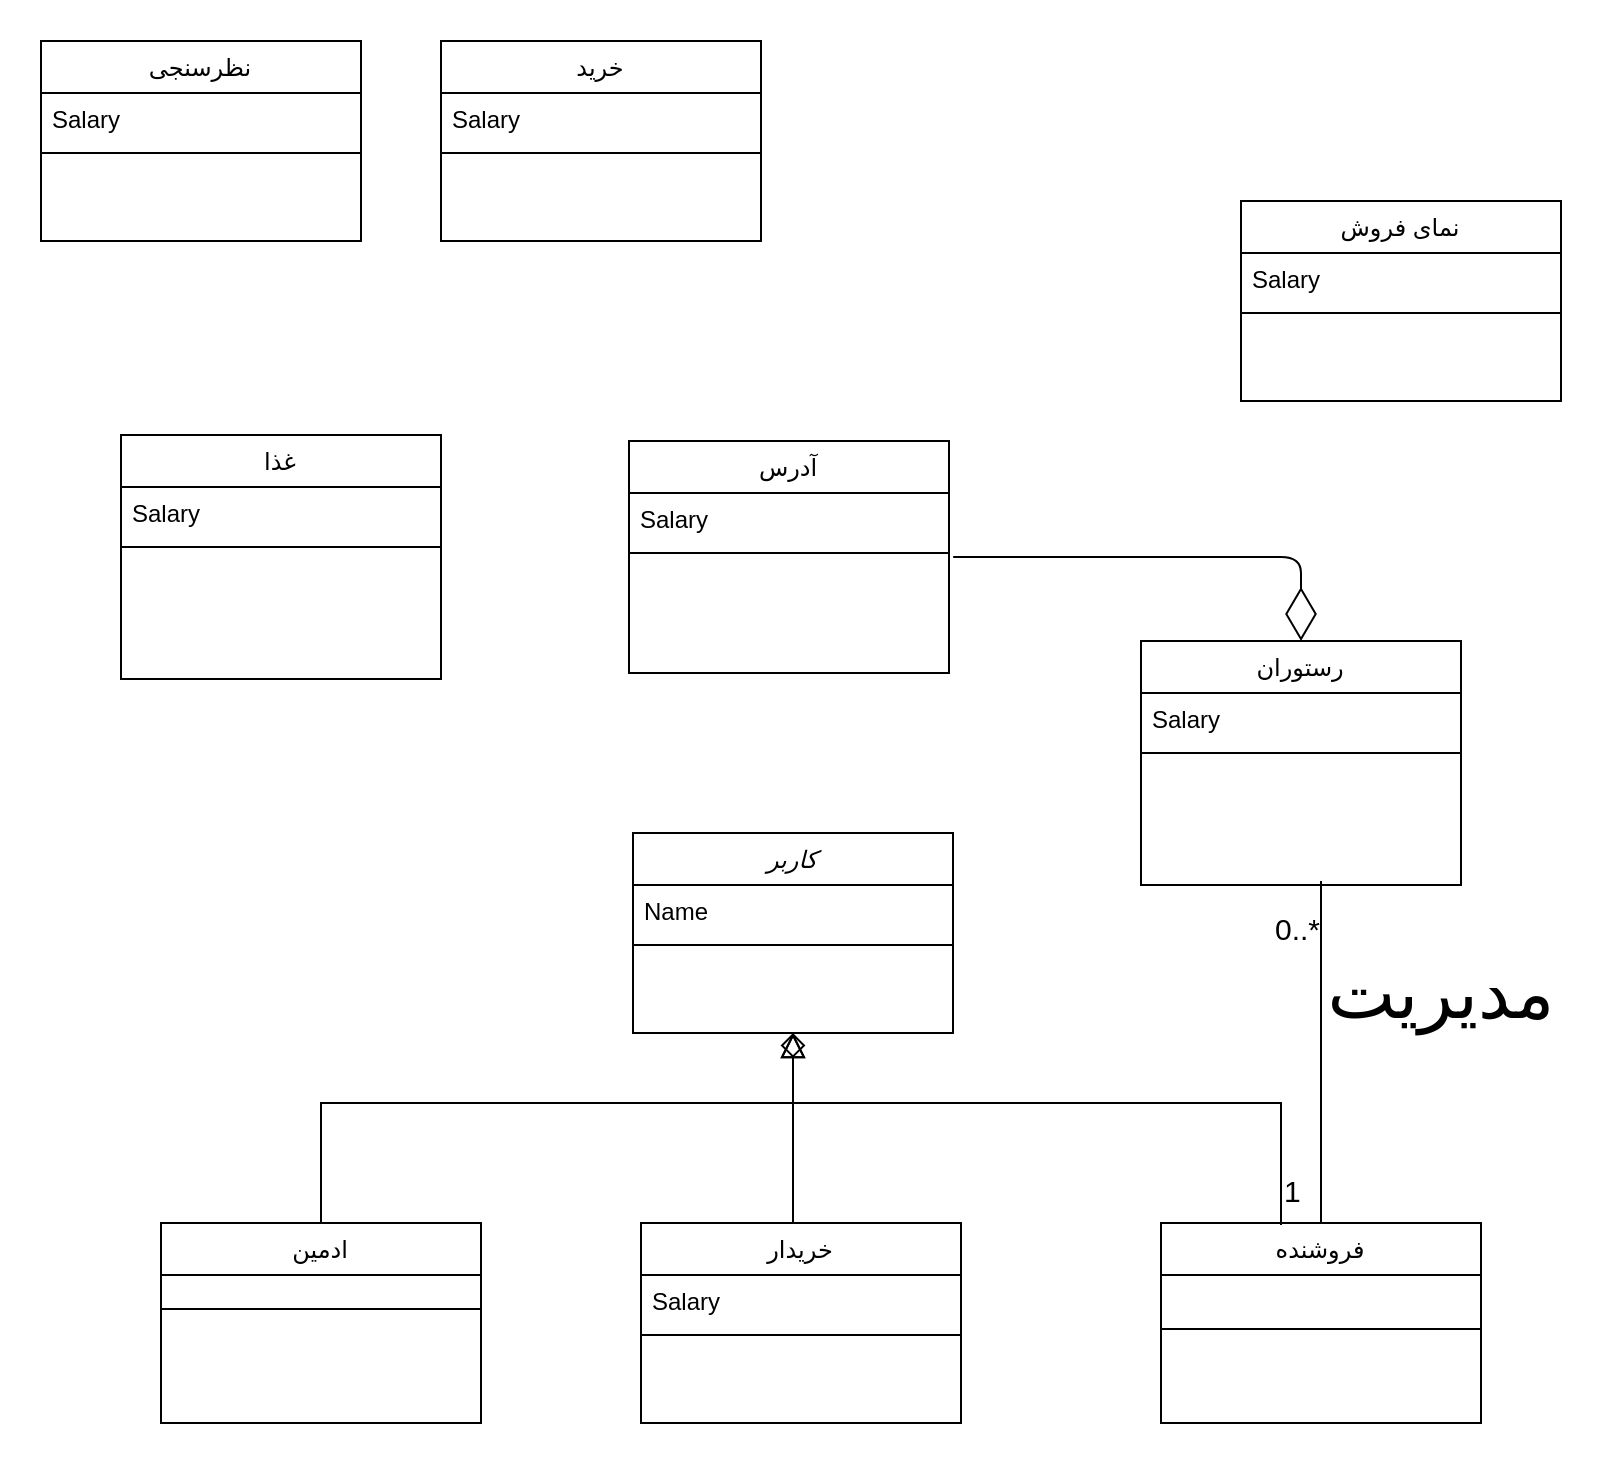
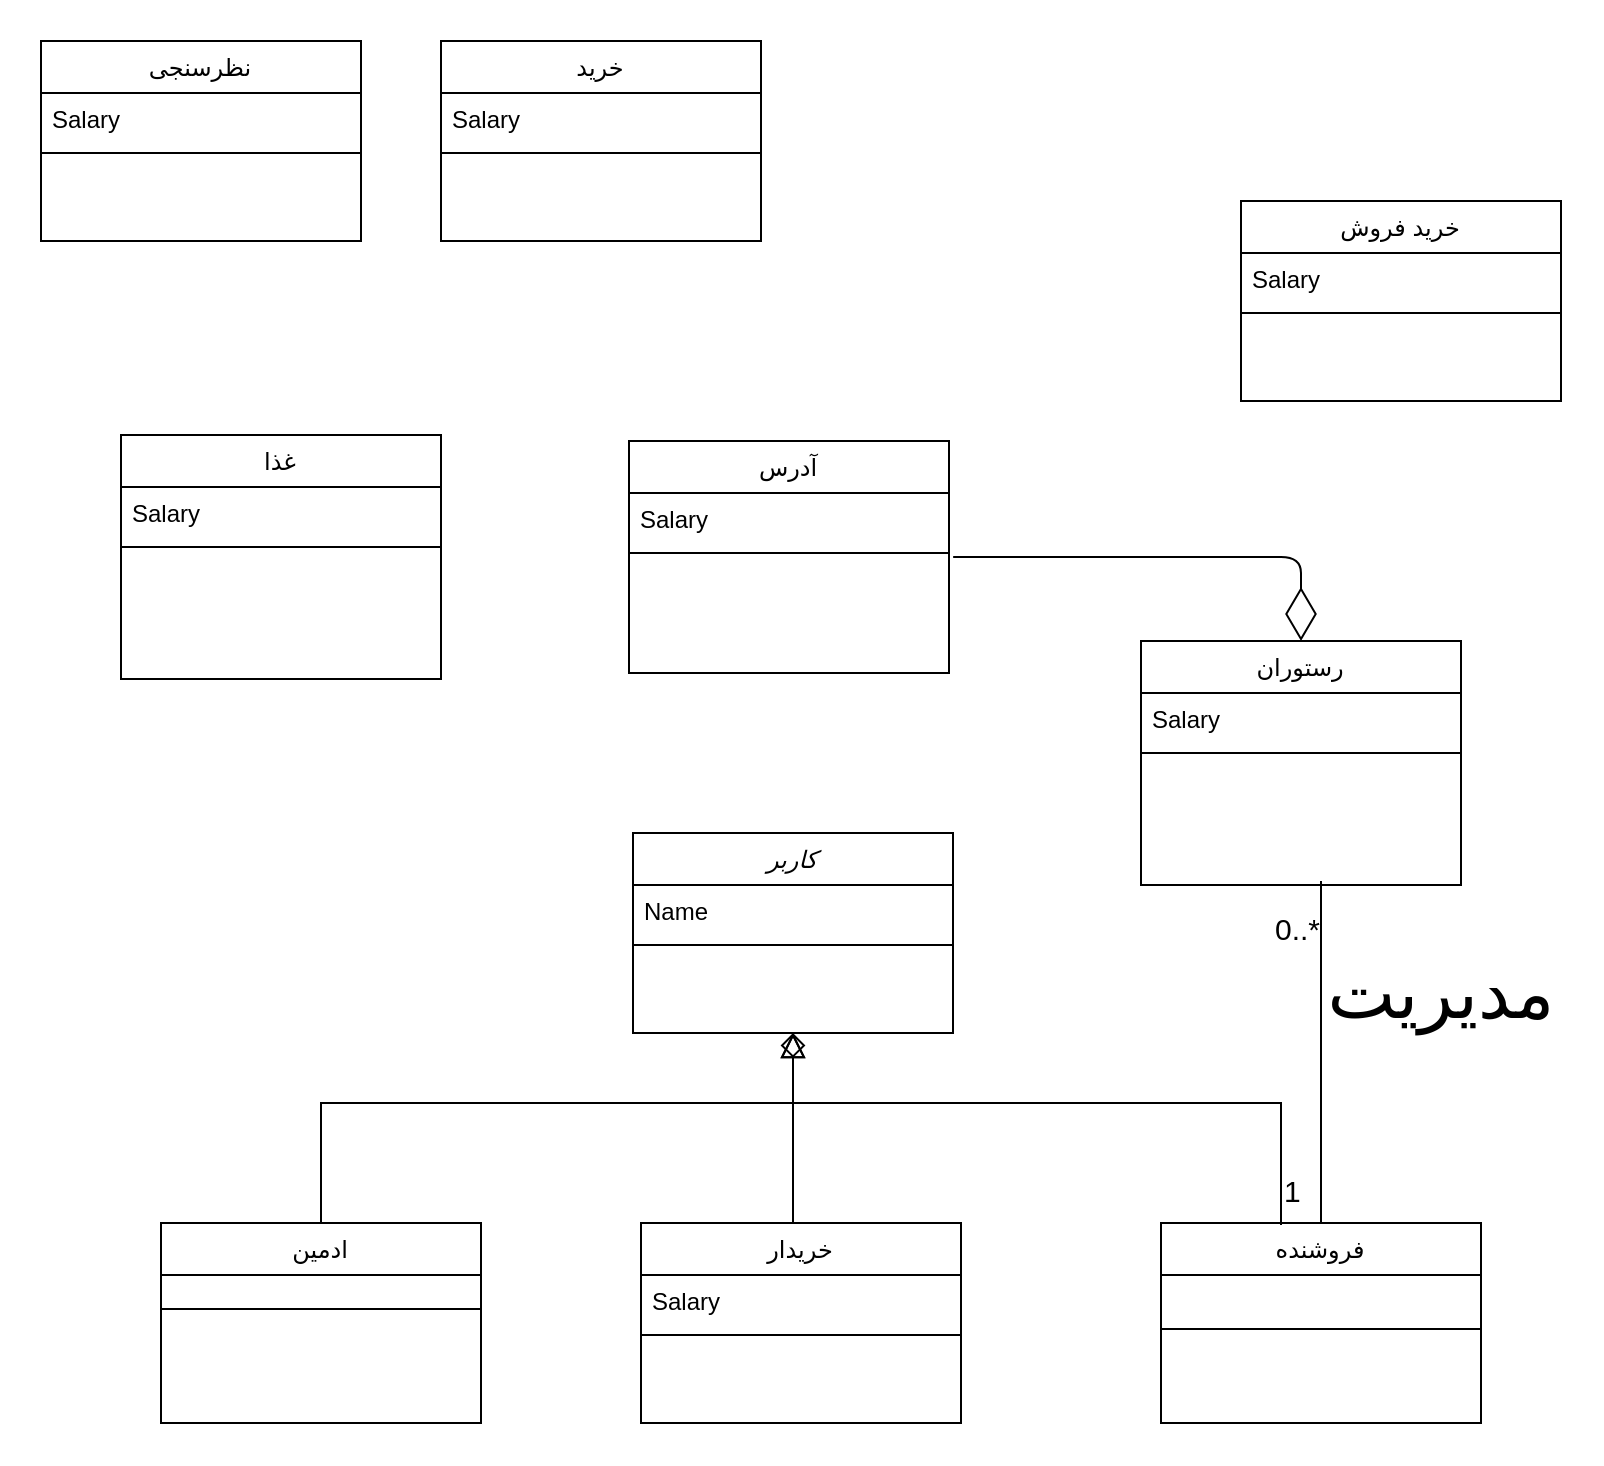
  <mxCell id="0" />
  <mxCell id="1" parent="0" />
  <mxCell id="2" value="فروشنده" style="swimlane;fontStyle=0;align=center;verticalAlign=top;childLayout=stackLayout;horizontal=1;startSize=26;horizontalStack=0;resizeParent=1;resizeLast=0;collapsible=1;marginBottom=0;rounded=0;shadow=0;strokeWidth=1;" parent="1" vertex="1"><mxGeometry x="580" y="611" width="160" height="100" as="geometry"><mxRectangle x="130" y="380" width="160" height="26" as="alternateBounds" /></mxGeometry></mxCell>
  <mxCell id="3" value="" style="line;html=1;strokeWidth=1;align=left;verticalAlign=middle;spacingTop=-1;spacingLeft=3;spacingRight=3;rotatable=0;labelPosition=right;points=[];portConstraint=eastwest;" parent="2" vertex="1"><mxGeometry y="26" width="160" height="54" as="geometry" /></mxCell>
  <mxCell id="4" value="خریدار" style="swimlane;fontStyle=0;align=center;verticalAlign=top;childLayout=stackLayout;horizontal=1;startSize=26;horizontalStack=0;resizeParent=1;resizeLast=0;collapsible=1;marginBottom=0;rounded=0;shadow=0;strokeWidth=1;" parent="1" vertex="1"><mxGeometry x="320" y="611" width="160" height="100" as="geometry"><mxRectangle x="340" y="380" width="170" height="26" as="alternateBounds" /></mxGeometry></mxCell>
  <mxCell id="5" value="Salary" style="text;align=left;verticalAlign=top;spacingLeft=4;spacingRight=4;overflow=hidden;rotatable=0;points=[[0,0.5],[1,0.5]];portConstraint=eastwest;" parent="4" vertex="1"><mxGeometry y="26" width="160" height="26" as="geometry" /></mxCell>
  <mxCell id="6" value="" style="line;html=1;strokeWidth=1;align=left;verticalAlign=middle;spacingTop=-1;spacingLeft=3;spacingRight=3;rotatable=0;labelPosition=right;points=[];portConstraint=eastwest;" parent="4" vertex="1"><mxGeometry y="52" width="160" height="8" as="geometry" /></mxCell>
  <mxCell id="7" value="ادمین&#10;" style="swimlane;fontStyle=0;align=center;verticalAlign=top;childLayout=stackLayout;horizontal=1;startSize=26;horizontalStack=0;resizeParent=1;resizeLast=0;collapsible=1;marginBottom=0;rounded=0;shadow=0;strokeWidth=1;" parent="1" vertex="1"><mxGeometry x="80" y="611" width="160" height="100" as="geometry"><mxRectangle x="550" y="140" width="160" height="26" as="alternateBounds" /></mxGeometry></mxCell>
  <mxCell id="8" value="" style="line;html=1;strokeWidth=1;align=left;verticalAlign=middle;spacingTop=-1;spacingLeft=3;spacingRight=3;rotatable=0;labelPosition=right;points=[];portConstraint=eastwest;" parent="7" vertex="1"><mxGeometry y="26" width="160" height="34" as="geometry" /></mxCell>
  <mxCell id="9" value="خرید" style="swimlane;fontStyle=0;align=center;verticalAlign=top;childLayout=stackLayout;horizontal=1;startSize=26;horizontalStack=0;resizeParent=1;resizeLast=0;collapsible=1;marginBottom=0;rounded=0;shadow=0;strokeWidth=1;" vertex="1" parent="1"><mxGeometry x="220" y="20" width="160" height="100" as="geometry"><mxRectangle x="340" y="380" width="170" height="26" as="alternateBounds" /></mxGeometry></mxCell>
  <mxCell id="10" value="Salary" style="text;align=left;verticalAlign=top;spacingLeft=4;spacingRight=4;overflow=hidden;rotatable=0;points=[[0,0.5],[1,0.5]];portConstraint=eastwest;" vertex="1" parent="9"><mxGeometry y="26" width="160" height="26" as="geometry" /></mxCell>
  <mxCell id="11" value="" style="line;html=1;strokeWidth=1;align=left;verticalAlign=middle;spacingTop=-1;spacingLeft=3;spacingRight=3;rotatable=0;labelPosition=right;points=[];portConstraint=eastwest;" vertex="1" parent="9"><mxGeometry y="52" width="160" height="8" as="geometry" /></mxCell>
  <mxCell id="12" value="نظرسنجی" style="swimlane;fontStyle=0;align=center;verticalAlign=top;childLayout=stackLayout;horizontal=1;startSize=26;horizontalStack=0;resizeParent=1;resizeLast=0;collapsible=1;marginBottom=0;rounded=0;shadow=0;strokeWidth=1;" vertex="1" parent="1"><mxGeometry x="20" y="20" width="160" height="100" as="geometry"><mxRectangle x="340" y="380" width="170" height="26" as="alternateBounds" /></mxGeometry></mxCell>
  <mxCell id="13" value="Salary" style="text;align=left;verticalAlign=top;spacingLeft=4;spacingRight=4;overflow=hidden;rotatable=0;points=[[0,0.5],[1,0.5]];portConstraint=eastwest;" vertex="1" parent="12"><mxGeometry y="26" width="160" height="26" as="geometry" /></mxCell>
  <mxCell id="14" value="" style="line;html=1;strokeWidth=1;align=left;verticalAlign=middle;spacingTop=-1;spacingLeft=3;spacingRight=3;rotatable=0;labelPosition=right;points=[];portConstraint=eastwest;" vertex="1" parent="12"><mxGeometry y="52" width="160" height="8" as="geometry" /></mxCell>
  <mxCell id="15" value="آدرس" style="swimlane;fontStyle=0;align=center;verticalAlign=top;childLayout=stackLayout;horizontal=1;startSize=26;horizontalStack=0;resizeParent=1;resizeLast=0;collapsible=1;marginBottom=0;rounded=0;shadow=0;strokeWidth=1;" vertex="1" parent="1"><mxGeometry x="314" y="220" width="160" height="116" as="geometry"><mxRectangle x="340" y="380" width="170" height="26" as="alternateBounds" /></mxGeometry></mxCell>
  <mxCell id="16" value="Salary" style="text;align=left;verticalAlign=top;spacingLeft=4;spacingRight=4;overflow=hidden;rotatable=0;points=[[0,0.5],[1,0.5]];portConstraint=eastwest;" vertex="1" parent="15"><mxGeometry y="26" width="160" height="26" as="geometry" /></mxCell>
  <mxCell id="17" value="" style="line;html=1;strokeWidth=1;align=left;verticalAlign=middle;spacingTop=-1;spacingLeft=3;spacingRight=3;rotatable=0;labelPosition=right;points=[];portConstraint=eastwest;" vertex="1" parent="15"><mxGeometry y="52" width="160" height="8" as="geometry" /></mxCell>
  <mxCell id="18" value="غذا" style="swimlane;fontStyle=0;align=center;verticalAlign=top;childLayout=stackLayout;horizontal=1;startSize=26;horizontalStack=0;resizeParent=1;resizeLast=0;collapsible=1;marginBottom=0;rounded=0;shadow=0;strokeWidth=1;" vertex="1" parent="1"><mxGeometry x="60" y="217" width="160" height="122" as="geometry"><mxRectangle x="340" y="380" width="170" height="26" as="alternateBounds" /></mxGeometry></mxCell>
  <mxCell id="19" value="Salary" style="text;align=left;verticalAlign=top;spacingLeft=4;spacingRight=4;overflow=hidden;rotatable=0;points=[[0,0.5],[1,0.5]];portConstraint=eastwest;" vertex="1" parent="18"><mxGeometry y="26" width="160" height="26" as="geometry" /></mxCell>
  <mxCell id="20" value="" style="line;html=1;strokeWidth=1;align=left;verticalAlign=middle;spacingTop=-1;spacingLeft=3;spacingRight=3;rotatable=0;labelPosition=right;points=[];portConstraint=eastwest;" vertex="1" parent="18"><mxGeometry y="52" width="160" height="8" as="geometry" /></mxCell>
- <mxCell id="21" value="نمای فروش" style="swimlane;fontStyle=0;align=center;verticalAlign=top;childLayout=stackLayout;horizontal=1;startSize=26;horizontalStack=0;resizeParent=1;resizeLast=0;collapsible=1;marginBottom=0;rounded=0;shadow=0;strokeWidth=1;" vertex="1" parent="1"><mxGeometry x="620" y="100" width="160" height="100" as="geometry"><mxRectangle x="340" y="380" width="170" height="26" as="alternateBounds" /></mxGeometry></mxCell>
+ <mxCell id="21" value="خرید فروش" style="swimlane;fontStyle=0;align=center;verticalAlign=top;childLayout=stackLayout;horizontal=1;startSize=26;horizontalStack=0;resizeParent=1;resizeLast=0;collapsible=1;marginBottom=0;rounded=0;shadow=0;strokeWidth=1;" vertex="1" parent="1"><mxGeometry x="620" y="100" width="160" height="100" as="geometry"><mxRectangle x="340" y="380" width="170" height="26" as="alternateBounds" /></mxGeometry></mxCell>
  <mxCell id="22" value="Salary" style="text;align=left;verticalAlign=top;spacingLeft=4;spacingRight=4;overflow=hidden;rotatable=0;points=[[0,0.5],[1,0.5]];portConstraint=eastwest;" vertex="1" parent="21"><mxGeometry y="26" width="160" height="26" as="geometry" /></mxCell>
  <mxCell id="23" value="" style="line;html=1;strokeWidth=1;align=left;verticalAlign=middle;spacingTop=-1;spacingLeft=3;spacingRight=3;rotatable=0;labelPosition=right;points=[];portConstraint=eastwest;" vertex="1" parent="21"><mxGeometry y="52" width="160" height="8" as="geometry" /></mxCell>
  <mxCell id="24" value="کاربر" style="swimlane;fontStyle=2;align=center;verticalAlign=top;childLayout=stackLayout;horizontal=1;startSize=26;horizontalStack=0;resizeParent=1;resizeLast=0;collapsible=1;marginBottom=0;rounded=0;shadow=0;strokeWidth=1;" vertex="1" parent="1"><mxGeometry x="316" y="416" width="160" height="100" as="geometry"><mxRectangle x="230" y="140" width="160" height="26" as="alternateBounds" /></mxGeometry></mxCell>
  <mxCell id="25" value="Name" style="text;align=left;verticalAlign=top;spacingLeft=4;spacingRight=4;overflow=hidden;rotatable=0;points=[[0,0.5],[1,0.5]];portConstraint=eastwest;" vertex="1" parent="24"><mxGeometry y="26" width="160" height="26" as="geometry" /></mxCell>
  <mxCell id="26" value="" style="line;html=1;strokeWidth=1;align=left;verticalAlign=middle;spacingTop=-1;spacingLeft=3;spacingRight=3;rotatable=0;labelPosition=right;points=[];portConstraint=eastwest;" vertex="1" parent="24"><mxGeometry y="52" width="160" height="8" as="geometry" /></mxCell>
  <mxCell id="27" value="" style="endArrow=diamond;endSize=10;endFill=0;shadow=0;strokeWidth=1;rounded=0;edgeStyle=elbowEdgeStyle;elbow=vertical;exitX=0.375;exitY=0.01;exitDx=0;exitDy=0;entryX=0.5;entryY=1;entryDx=0;entryDy=0;exitPerimeter=0;" edge="1" parent="1" source="2" target="24"><mxGeometry width="160" relative="1" as="geometry"><mxPoint x="536" y="618" as="sourcePoint" /><mxPoint x="426" y="516" as="targetPoint" /><Array as="points"><mxPoint x="516" y="551" /><mxPoint x="396" y="571" /></Array></mxGeometry></mxCell>
  <mxCell id="28" value="" style="endArrow=block;endSize=10;endFill=0;shadow=0;strokeWidth=1;rounded=0;edgeStyle=elbowEdgeStyle;elbow=vertical;entryX=0.5;entryY=1;entryDx=0;entryDy=0;" edge="1" parent="1" source="4"><mxGeometry width="160" relative="1" as="geometry"><mxPoint x="660" y="611" as="sourcePoint" /><mxPoint x="396" y="516" as="targetPoint" /><Array as="points"><mxPoint x="396" y="591" /></Array></mxGeometry></mxCell>
  <mxCell id="29" value="" style="endArrow=block;endSize=10;endFill=0;shadow=0;strokeWidth=1;rounded=0;edgeStyle=elbowEdgeStyle;elbow=vertical;entryX=0.5;entryY=1;entryDx=0;entryDy=0;exitX=0.5;exitY=0;exitDx=0;exitDy=0;" edge="1" parent="1" source="7"><mxGeometry width="160" relative="1" as="geometry"><mxPoint x="396" y="611" as="sourcePoint" /><mxPoint x="396" y="516" as="targetPoint" /><Array as="points"><mxPoint x="376" y="551" /><mxPoint x="396" y="591" /></Array></mxGeometry></mxCell>
  <mxCell id="30" value="رستوران" style="swimlane;fontStyle=0;align=center;verticalAlign=top;childLayout=stackLayout;horizontal=1;startSize=26;horizontalStack=0;resizeParent=1;resizeLast=0;collapsible=1;marginBottom=0;rounded=0;shadow=0;strokeWidth=1;" vertex="1" parent="1"><mxGeometry x="570" y="320" width="160" height="122" as="geometry"><mxRectangle x="340" y="380" width="170" height="26" as="alternateBounds" /></mxGeometry></mxCell>
  <mxCell id="31" value="Salary" style="text;align=left;verticalAlign=top;spacingLeft=4;spacingRight=4;overflow=hidden;rotatable=0;points=[[0,0.5],[1,0.5]];portConstraint=eastwest;" vertex="1" parent="30"><mxGeometry y="26" width="160" height="26" as="geometry" /></mxCell>
  <mxCell id="32" value="" style="line;html=1;strokeWidth=1;align=left;verticalAlign=middle;spacingTop=-1;spacingLeft=3;spacingRight=3;rotatable=0;labelPosition=right;points=[];portConstraint=eastwest;" vertex="1" parent="30"><mxGeometry y="52" width="160" height="8" as="geometry" /></mxCell>
  <mxCell id="33" value="" style="endArrow=diamondThin;endFill=0;endSize=24;html=1;fontSize=36;exitX=1.013;exitY=1.231;exitDx=0;exitDy=0;entryX=0.5;entryY=0;entryDx=0;entryDy=0;exitPerimeter=0;" edge="1" parent="1" source="16" target="30"><mxGeometry width="160" relative="1" as="geometry"><mxPoint x="394" y="336" as="sourcePoint" /><mxPoint x="396" y="416" as="targetPoint" /><Array as="points"><mxPoint x="650" y="278" /></Array></mxGeometry></mxCell>
  <mxCell id="34" value="مدیریت" style="verticalAlign=bottom;html=1;endArrow=none;edgeStyle=orthogonalEdgeStyle;fontSize=36;exitX=0.5;exitY=0;exitDx=0;exitDy=0;" edge="1" parent="1" source="2"><mxGeometry x="0.064" y="-60" relative="1" as="geometry"><mxPoint x="320" y="360" as="sourcePoint" /><mxPoint x="660" y="440" as="targetPoint" /><Array as="points"><mxPoint x="660" y="560" /><mxPoint x="660" y="560" /></Array><mxPoint as="offset" /></mxGeometry></mxCell>
  <mxCell id="35" value="&lt;font style=&quot;font-size: 15px&quot;&gt;1&lt;/font&gt;" style="resizable=0;html=1;align=left;verticalAlign=top;labelBackgroundColor=none;fontSize=10" connectable="0" vertex="1" parent="34"><mxGeometry x="-1" relative="1" as="geometry"><mxPoint x="-20" y="-31" as="offset" /></mxGeometry></mxCell>
  <mxCell id="36" value="&lt;font style=&quot;font-size: 15px&quot;&gt;&amp;nbsp;0..*&lt;/font&gt;" style="resizable=0;html=1;align=right;verticalAlign=top;labelBackgroundColor=none;fontSize=10" connectable="0" vertex="1" parent="34"><mxGeometry x="0.9" relative="1" as="geometry" /></mxCell>
